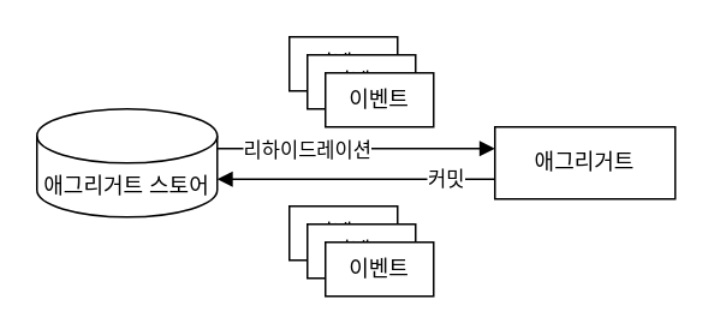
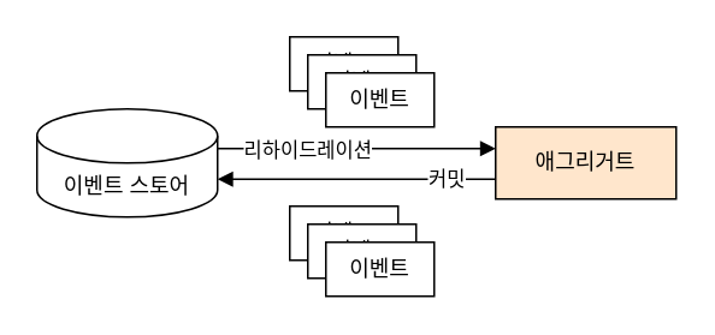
  <mxCell id="0" />
  <mxCell id="1" parent="0" />
  <mxCell id="2" style="edgeStyle=orthogonalEdgeStyle;rounded=0;orthogonalLoop=1;jettySize=auto;html=1;endArrow=block;endFill=1;" edge="1" parent="1"><mxGeometry relative="1" as="geometry"><mxPoint x="120" y="82" as="sourcePoint" /><mxPoint x="274" y="82" as="targetPoint" /></mxGeometry></mxCell>
  <mxCell id="3" value="리하이드레이션" style="edgeLabel;html=1;align=center;verticalAlign=middle;resizable=0;points=[];" vertex="1" connectable="0" parent="2"><mxGeometry x="-0.519" relative="1" as="geometry"><mxPoint x="12" as="offset" /></mxGeometry></mxCell>
- <mxCell id="4" value="애그리거트 스토어" style="shape=cylinder3;whiteSpace=wrap;html=1;boundedLbl=1;backgroundOutline=1;size=15;" vertex="1" parent="1"><mxGeometry x="20" y="60" width="100" height="60" as="geometry" /></mxCell>
+ <mxCell id="4" value="이벤트 스토어" style="shape=cylinder3;whiteSpace=wrap;html=1;boundedLbl=1;backgroundOutline=1;size=15;" vertex="1" parent="1"><mxGeometry x="20" y="60" width="100" height="60" as="geometry" /></mxCell>
  <mxCell id="5" style="edgeStyle=orthogonalEdgeStyle;rounded=0;orthogonalLoop=1;jettySize=auto;html=1;endArrow=block;endFill=1;" edge="1" parent="1"><mxGeometry relative="1" as="geometry"><mxPoint x="274" y="99" as="sourcePoint" /><mxPoint x="120" y="99" as="targetPoint" /></mxGeometry></mxCell>
  <mxCell id="6" value="커밋" style="edgeLabel;html=1;align=center;verticalAlign=middle;resizable=0;points=[];" vertex="1" connectable="0" parent="5"><mxGeometry x="-0.636" y="-1" relative="1" as="geometry"><mxPoint as="offset" /></mxGeometry></mxCell>
- <mxCell id="7" value="애그리거트" style="rounded=0;whiteSpace=wrap;html=1;" vertex="1" parent="1"><mxGeometry x="274" y="70" width="100" height="40" as="geometry" /></mxCell>
+ <mxCell id="7" value="애그리거트" style="rounded=0;whiteSpace=wrap;html=1;fillColor=#ffe6cc;" vertex="1" parent="1"><mxGeometry x="274" y="70" width="100" height="40" as="geometry" /></mxCell>
  <mxCell id="8" value="이벤트" style="rounded=0;whiteSpace=wrap;html=1;" vertex="1" parent="1"><mxGeometry x="160" y="20" width="60" height="30" as="geometry" /></mxCell>
  <mxCell id="9" value="이벤트" style="rounded=0;whiteSpace=wrap;html=1;" vertex="1" parent="1"><mxGeometry x="170" y="30" width="60" height="30" as="geometry" /></mxCell>
  <mxCell id="10" value="이벤트" style="rounded=0;whiteSpace=wrap;html=1;" vertex="1" parent="1"><mxGeometry x="180" y="40" width="60" height="30" as="geometry" /></mxCell>
  <mxCell id="11" value="이벤트" style="rounded=0;whiteSpace=wrap;html=1;" vertex="1" parent="1"><mxGeometry x="160" y="114" width="60" height="30" as="geometry" /></mxCell>
  <mxCell id="12" value="이벤트" style="rounded=0;whiteSpace=wrap;html=1;" vertex="1" parent="1"><mxGeometry x="170" y="124" width="60" height="30" as="geometry" /></mxCell>
  <mxCell id="13" value="이벤트" style="rounded=0;whiteSpace=wrap;html=1;" vertex="1" parent="1"><mxGeometry x="180" y="134" width="60" height="30" as="geometry" /></mxCell>
